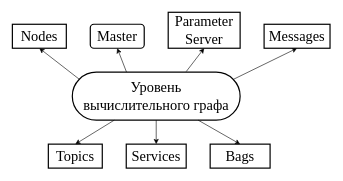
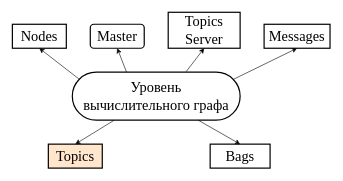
  <mxCell id="0" />
  <mxCell id="1" parent="0" />
  <mxCell id="2" value="&lt;font style=&quot;font-size: 24px&quot; face=&quot;Times New Roman&quot;&gt;Уровень&lt;br&gt;вычислительного графа&lt;/font&gt;" style="rounded=1;whiteSpace=wrap;html=1;arcSize=50;strokeWidth=2;" vertex="1" parent="1"><mxGeometry x="120" y="120" width="280" height="80" as="geometry" /></mxCell>
  <mxCell id="3" value="" style="endArrow=classic;html=1;rounded=0;fontFamily=Times New Roman;fontSize=24;entryX=0.5;entryY=1;entryDx=0;entryDy=0;" edge="1" parent="1" target="8"><mxGeometry width="50" height="50" relative="1" as="geometry"><mxPoint x="310" y="119" as="sourcePoint" /><mxPoint x="310" y="40" as="targetPoint" /></mxGeometry></mxCell>
  <mxCell id="4" value="" style="endArrow=classic;html=1;rounded=0;fontFamily=Times New Roman;fontSize=24;exitX=0.962;exitY=0.145;exitDx=0;exitDy=0;exitPerimeter=0;entryX=0.5;entryY=1;entryDx=0;entryDy=0;" edge="1" parent="1" source="2" target="9"><mxGeometry width="50" height="50" relative="1" as="geometry"><mxPoint x="400" y="90" as="sourcePoint" /><mxPoint x="440" y="60" as="targetPoint" /></mxGeometry></mxCell>
  <mxCell id="5" value="" style="endArrow=classic;html=1;rounded=0;fontFamily=Times New Roman;fontSize=24;exitX=0.041;exitY=0.145;exitDx=0;exitDy=0;exitPerimeter=0;entryX=0.5;entryY=1;entryDx=0;entryDy=0;" edge="1" parent="1" source="2" target="6"><mxGeometry width="50" height="50" relative="1" as="geometry"><mxPoint x="219.32" y="129.76" as="sourcePoint" /><mxPoint x="80" y="60" as="targetPoint" /></mxGeometry></mxCell>
  <mxCell id="6" value="Nodes" style="rounded=0;whiteSpace=wrap;html=1;fontFamily=Times New Roman;fontSize=24;strokeWidth=2;" vertex="1" parent="1"><mxGeometry x="20" y="40" width="90" height="40" as="geometry" /></mxCell>
  <mxCell id="7" value="Master" style="whiteSpace=wrap;html=1;fontFamily=Times New Roman;fontSize=24;strokeWidth=2;rounded=1;" vertex="1" parent="1"><mxGeometry x="150" y="40" width="90" height="40" as="geometry" /></mxCell>
- <mxCell id="8" value="Parameter&lt;br&gt;Server" style="rounded=0;whiteSpace=wrap;html=1;fontFamily=Times New Roman;fontSize=24;strokeWidth=2;" vertex="1" parent="1"><mxGeometry x="280" y="20" width="120" height="60" as="geometry" /></mxCell>
+ <mxCell id="8" value="Topics&lt;br&gt;Server" style="rounded=0;whiteSpace=wrap;html=1;fontFamily=Times New Roman;fontSize=24;strokeWidth=2;" vertex="1" parent="1"><mxGeometry x="280" y="20" width="120" height="60" as="geometry" /></mxCell>
  <mxCell id="9" value="Messages" style="rounded=0;whiteSpace=wrap;html=1;fontFamily=Times New Roman;fontSize=24;strokeWidth=2;" vertex="1" parent="1"><mxGeometry x="440" y="40" width="110" height="40" as="geometry" /></mxCell>
  <mxCell id="10" value="" style="endArrow=classic;html=1;rounded=0;fontFamily=Times New Roman;fontSize=24;exitX=0.323;exitY=-0.003;exitDx=0;exitDy=0;exitPerimeter=0;entryX=0.5;entryY=1;entryDx=0;entryDy=0;" edge="1" parent="1" source="2" target="7"><mxGeometry width="50" height="50" relative="1" as="geometry"><mxPoint x="200" y="110" as="sourcePoint" /><mxPoint x="250" y="60" as="targetPoint" /></mxGeometry></mxCell>
- <mxCell id="11" value="Topics" style="rounded=0;whiteSpace=wrap;html=1;fontFamily=Times New Roman;fontSize=24;strokeWidth=2;" vertex="1" parent="1"><mxGeometry x="80" y="240" width="90" height="40" as="geometry" /></mxCell>
- <mxCell id="12" value="Services" style="rounded=0;whiteSpace=wrap;html=1;fontFamily=Times New Roman;fontSize=24;strokeWidth=2;" vertex="1" parent="1"><mxGeometry x="210" y="240" width="100" height="40" as="geometry" /></mxCell>
+ <mxCell id="11" value="Topics" style="rounded=0;whiteSpace=wrap;html=1;fontFamily=Times New Roman;fontSize=24;strokeWidth=2;fillColor=#ffe6cc;" vertex="1" parent="1"><mxGeometry x="80" y="240" width="90" height="40" as="geometry" /></mxCell>
  <mxCell id="13" value="Bags" style="rounded=0;whiteSpace=wrap;html=1;fontFamily=Times New Roman;fontSize=24;strokeWidth=2;" vertex="1" parent="1"><mxGeometry x="350" y="240" width="100" height="40" as="geometry" /></mxCell>
  <mxCell id="14" value="" style="endArrow=classic;html=1;rounded=0;fontFamily=Times New Roman;fontSize=24;exitX=0.25;exitY=1;exitDx=0;exitDy=0;entryX=0.5;entryY=0;entryDx=0;entryDy=0;" edge="1" parent="1" source="2" target="11"><mxGeometry width="50" height="50" relative="1" as="geometry"><mxPoint x="220.44" y="129.76" as="sourcePoint" /><mxPoint x="205" y="50" as="targetPoint" /></mxGeometry></mxCell>
- <mxCell id="15" value="" style="endArrow=classic;html=1;rounded=0;fontFamily=Times New Roman;fontSize=24;exitX=0.5;exitY=1;exitDx=0;exitDy=0;entryX=0.5;entryY=0;entryDx=0;entryDy=0;" edge="1" parent="1" source="2" target="12"><mxGeometry width="50" height="50" relative="1" as="geometry"><mxPoint x="200" y="210" as="sourcePoint" /><mxPoint x="85" y="270" as="targetPoint" /></mxGeometry></mxCell>
  <mxCell id="16" value="" style="endArrow=classic;html=1;rounded=0;fontFamily=Times New Roman;fontSize=24;entryX=0.5;entryY=0;entryDx=0;entryDy=0;exitX=0.75;exitY=1;exitDx=0;exitDy=0;" edge="1" parent="1" source="2" target="13"><mxGeometry width="50" height="50" relative="1" as="geometry"><mxPoint x="340" y="230" as="sourcePoint" /><mxPoint x="230" y="280" as="targetPoint" /></mxGeometry></mxCell>
